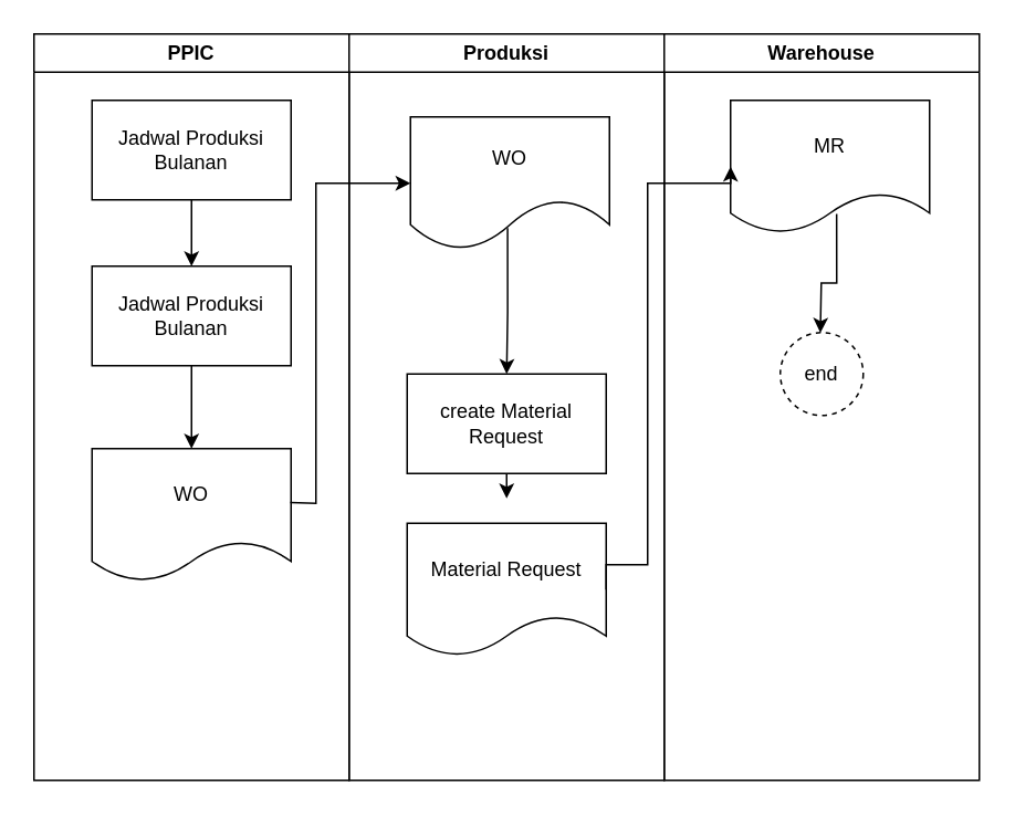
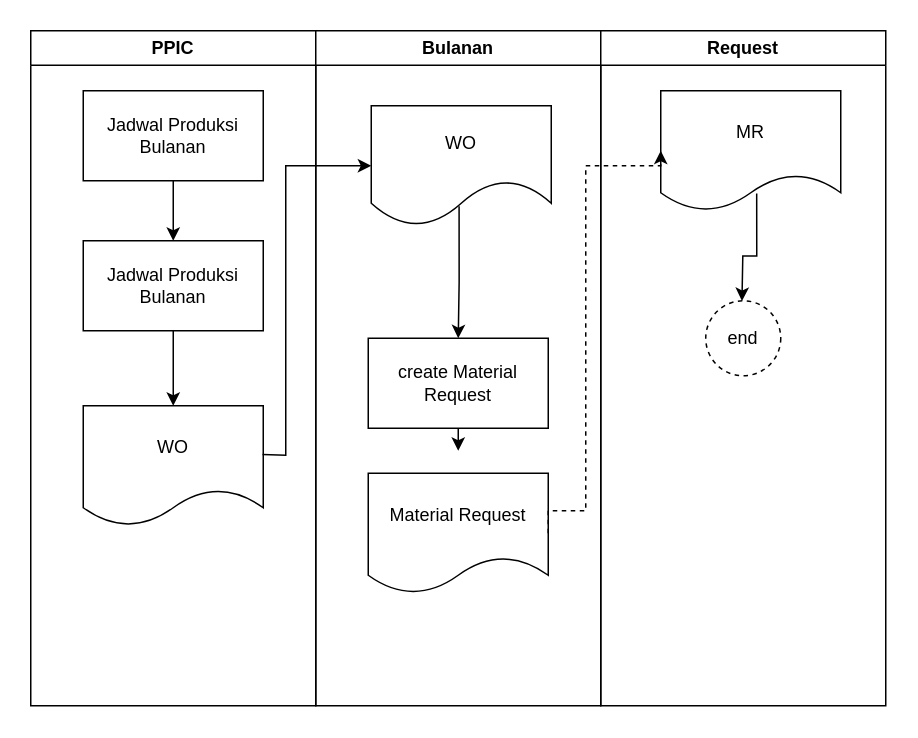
  <mxCell id="0" />
  <mxCell id="1" parent="0" />
  <mxCell id="2" value="PPIC" style="swimlane;whiteSpace=wrap;html=1;" vertex="1" parent="1"><mxGeometry x="20" y="20" width="190" height="450" as="geometry" /></mxCell>
  <mxCell id="3" style="edgeStyle=orthogonalEdgeStyle;rounded=0;orthogonalLoop=1;jettySize=auto;html=1;exitX=0.5;exitY=1;exitDx=0;exitDy=0;entryX=0.5;entryY=0;entryDx=0;entryDy=0;" edge="1" parent="2" source="4" target="5"><mxGeometry relative="1" as="geometry" /></mxCell>
  <mxCell id="4" value="Jadwal Produksi Bulanan" style="rounded=0;whiteSpace=wrap;html=1;" vertex="1" parent="2"><mxGeometry x="35" y="40" width="120" height="60" as="geometry" /></mxCell>
  <mxCell id="5" value="Jadwal Produksi Bulanan" style="rounded=0;whiteSpace=wrap;html=1;" vertex="1" parent="2"><mxGeometry x="35" y="140" width="120" height="60" as="geometry" /></mxCell>
  <mxCell id="6" value="WO" style="shape=document;whiteSpace=wrap;html=1;boundedLbl=1;" vertex="1" parent="2"><mxGeometry x="35" y="250" width="120" height="80" as="geometry" /></mxCell>
  <mxCell id="7" style="edgeStyle=orthogonalEdgeStyle;rounded=0;orthogonalLoop=1;jettySize=auto;html=1;exitX=0.5;exitY=1;exitDx=0;exitDy=0;entryX=0.5;entryY=0;entryDx=0;entryDy=0;" edge="1" parent="2" source="5" target="6"><mxGeometry relative="1" as="geometry"><mxPoint x="105" y="110" as="sourcePoint" /><mxPoint x="105" y="150" as="targetPoint" /></mxGeometry></mxCell>
- <mxCell id="8" value="Produksi" style="swimlane;whiteSpace=wrap;html=1;startSize=23;" vertex="1" parent="1"><mxGeometry x="210" y="20" width="190" height="450" as="geometry" /></mxCell>
+ <mxCell id="8" value="Bulanan" style="swimlane;whiteSpace=wrap;html=1;startSize=23;" vertex="1" parent="1"><mxGeometry x="210" y="20" width="190" height="450" as="geometry" /></mxCell>
  <mxCell id="9" style="edgeStyle=orthogonalEdgeStyle;rounded=0;orthogonalLoop=1;jettySize=auto;html=1;exitX=0.5;exitY=1;exitDx=0;exitDy=0;entryX=0.5;entryY=0;entryDx=0;entryDy=0;" edge="1" parent="8" source="10"><mxGeometry relative="1" as="geometry"><mxPoint x="95" y="280" as="targetPoint" /></mxGeometry></mxCell>
  <mxCell id="10" value="create Material Request" style="rounded=0;whiteSpace=wrap;html=1;" vertex="1" parent="8"><mxGeometry x="35" y="205" width="120" height="60" as="geometry" /></mxCell>
  <mxCell id="11" value="" style="edgeStyle=orthogonalEdgeStyle;rounded=0;orthogonalLoop=1;jettySize=auto;html=1;exitX=0.488;exitY=0.838;exitDx=0;exitDy=0;exitPerimeter=0;" edge="1" parent="8" source="12" target="10"><mxGeometry relative="1" as="geometry" /></mxCell>
  <mxCell id="12" value="WO" style="shape=document;whiteSpace=wrap;html=1;boundedLbl=1;size=0.375;" vertex="1" parent="8"><mxGeometry x="37" y="50" width="120" height="80" as="geometry" /></mxCell>
  <mxCell id="13" value="Material Request" style="shape=document;whiteSpace=wrap;html=1;boundedLbl=1;" vertex="1" parent="8"><mxGeometry x="35" y="295" width="120" height="80" as="geometry" /></mxCell>
  <mxCell id="14" value="" style="endArrow=classic;html=1;rounded=0;entryX=0;entryY=0.5;entryDx=0;entryDy=0;exitX=0.996;exitY=0.407;exitDx=0;exitDy=0;exitPerimeter=0;" edge="1" parent="1" source="6" target="12"><mxGeometry width="50" height="50" relative="1" as="geometry"><mxPoint x="220" y="170" as="sourcePoint" /><mxPoint x="270" y="120" as="targetPoint" /><Array as="points"><mxPoint x="190" y="303" /><mxPoint x="190" y="110" /></Array></mxGeometry></mxCell>
- <mxCell id="15" value="Warehouse" style="swimlane;whiteSpace=wrap;html=1;" vertex="1" parent="1"><mxGeometry x="400" y="20" width="190" height="450" as="geometry" /></mxCell>
+ <mxCell id="15" value="Request" style="swimlane;whiteSpace=wrap;html=1;" vertex="1" parent="1"><mxGeometry x="400" y="20" width="190" height="450" as="geometry" /></mxCell>
  <mxCell id="16" value="MR" style="shape=document;whiteSpace=wrap;html=1;boundedLbl=1;" vertex="1" parent="15"><mxGeometry x="40" y="40" width="120" height="80" as="geometry" /></mxCell>
  <mxCell id="17" value="end" style="ellipse;whiteSpace=wrap;html=1;aspect=fixed;dashed=1;" vertex="1" parent="15"><mxGeometry x="70" y="180" width="50" height="50" as="geometry" /></mxCell>
  <mxCell id="18" value="" style="edgeStyle=orthogonalEdgeStyle;rounded=0;orthogonalLoop=1;jettySize=auto;html=1;exitX=0.533;exitY=0.857;exitDx=0;exitDy=0;exitPerimeter=0;entryX=0.493;entryY=0.003;entryDx=0;entryDy=0;entryPerimeter=0;" edge="1" parent="15" source="16"><mxGeometry relative="1" as="geometry"><mxPoint x="-85" y="140" as="sourcePoint" /><mxPoint x="94.16" y="180.18" as="targetPoint" /></mxGeometry></mxCell>
- <mxCell id="19" style="edgeStyle=orthogonalEdgeStyle;rounded=0;orthogonalLoop=1;jettySize=auto;html=1;exitX=1;exitY=0.5;exitDx=0;exitDy=0;entryX=0;entryY=0.5;entryDx=0;entryDy=0;" edge="1" parent="1" source="13" target="16"><mxGeometry relative="1" as="geometry"><Array as="points"><mxPoint x="390" y="340" /><mxPoint x="390" y="110" /></Array></mxGeometry></mxCell>
+ <mxCell id="19" style="edgeStyle=orthogonalEdgeStyle;rounded=0;orthogonalLoop=1;jettySize=auto;html=1;exitX=1;exitY=0.5;exitDx=0;exitDy=0;entryX=0;entryY=0.5;entryDx=0;entryDy=0;dashed=1;" edge="1" parent="1" source="13" target="16"><mxGeometry relative="1" as="geometry"><Array as="points"><mxPoint x="390" y="340" /><mxPoint x="390" y="110" /></Array></mxGeometry></mxCell>
